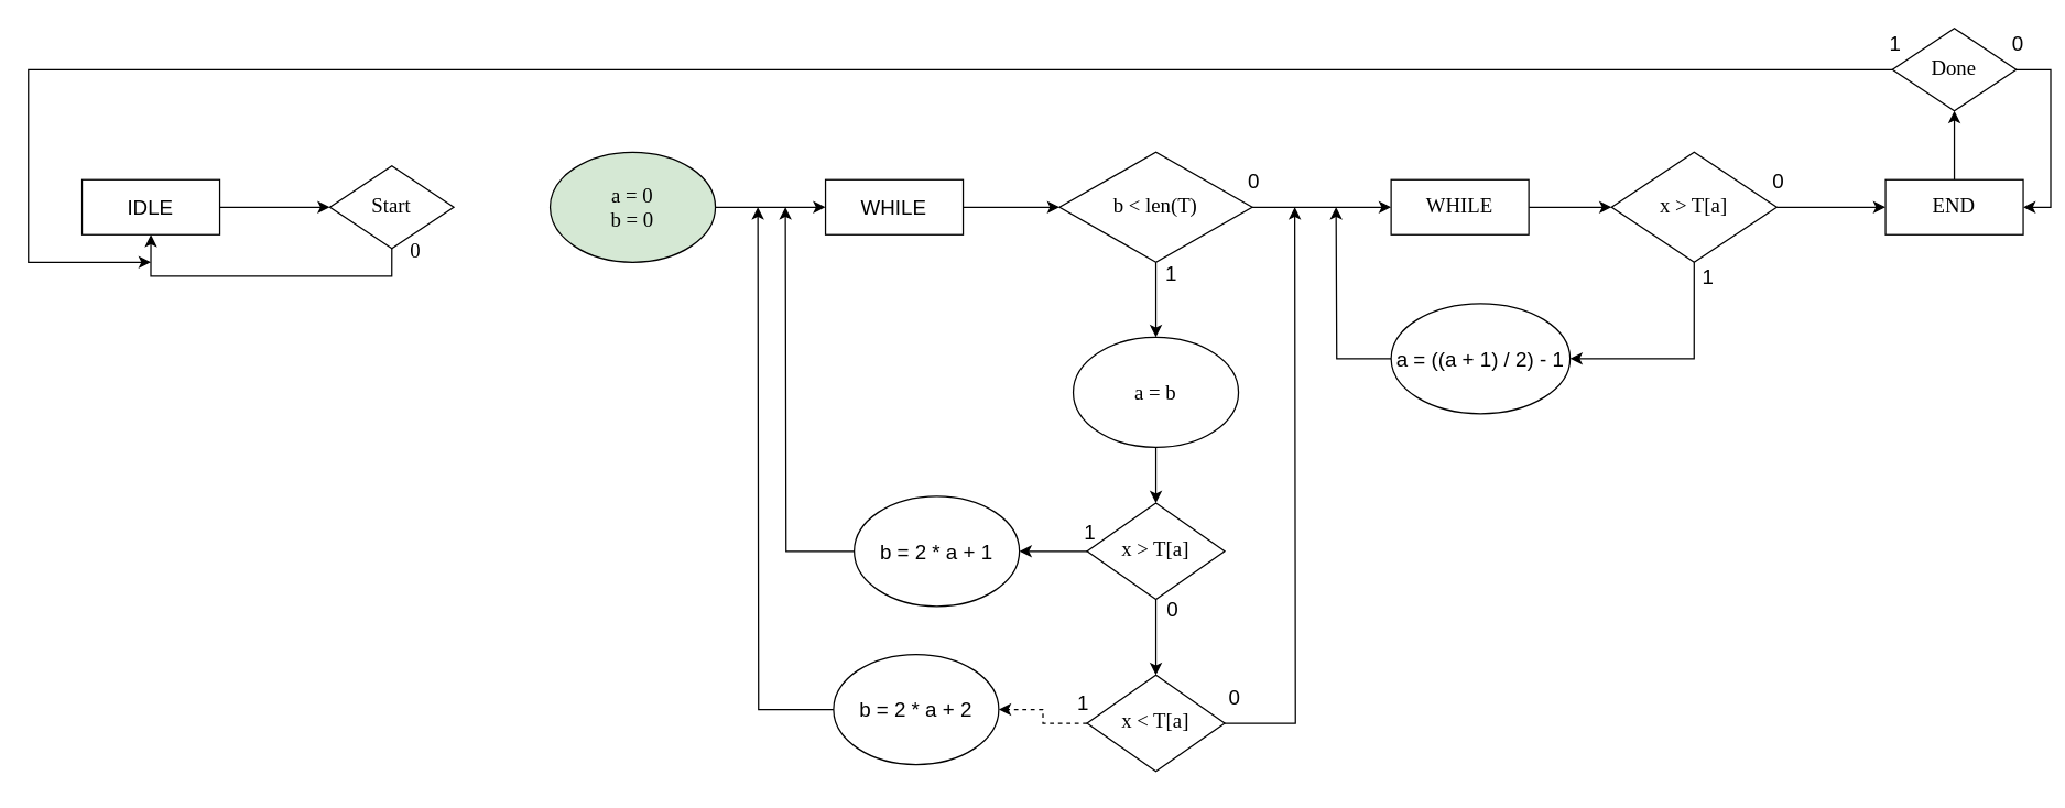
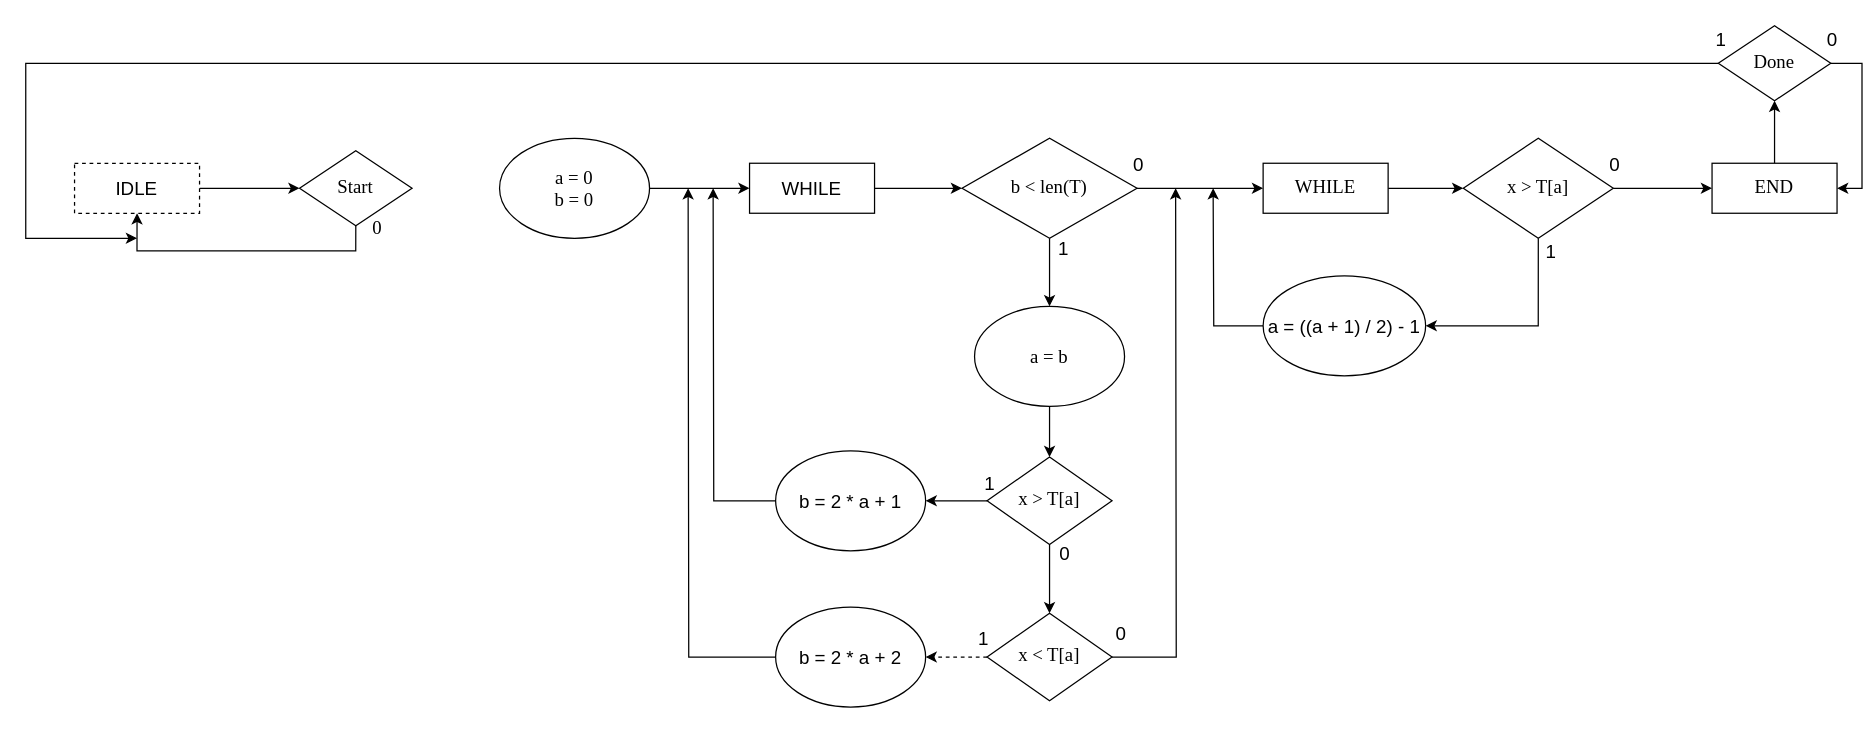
  <mxCell id="0" />
  <mxCell id="1" parent="0" />
  <mxCell id="2" style="edgeStyle=orthogonalEdgeStyle;rounded=0;orthogonalLoop=1;jettySize=auto;html=1;exitX=0.5;exitY=0;exitDx=0;exitDy=0;entryX=0.5;entryY=1;entryDx=0;entryDy=0;fontSize=15;fontFamily=Verdana;" parent="1" source="4" target="9" edge="1"><mxGeometry relative="1" as="geometry"><mxPoint x="109.14" y="170" as="targetPoint" /></mxGeometry></mxCell>
  <mxCell id="3" value="0" style="edgeLabel;html=1;align=center;verticalAlign=middle;resizable=0;points=[];fontSize=15;fontFamily=Verdana;" parent="2" vertex="1" connectable="0"><mxGeometry x="-0.081" y="1" relative="1" as="geometry"><mxPoint x="99" y="-21" as="offset" /></mxGeometry></mxCell>
  <mxCell id="4" value="Start" style="rhombus;whiteSpace=wrap;html=1;shadow=0;fontFamily=Verdana;fontSize=15;align=center;strokeWidth=1;spacing=6;spacingTop=-4;gradientColor=none;rounded=0;direction=west;" parent="1" vertex="1"><mxGeometry x="239.14" y="120" width="90" height="60" as="geometry" /></mxCell>
- <mxCell id="5" value="&lt;div style=&quot;font-size: 15px;&quot;&gt;a = 0&lt;/div&gt;&lt;div style=&quot;font-size: 15px;&quot;&gt;b = 0&lt;/div&gt;" style="ellipse;whiteSpace=wrap;html=1;fontSize=15;fontFamily=Verdana;fillColor=#d5e8d4;" parent="1" vertex="1"><mxGeometry x="399.14" y="109.999" width="120" height="80" as="geometry" /></mxCell>
+ <mxCell id="5" value="&lt;div style=&quot;font-size: 15px;&quot;&gt;a = 0&lt;/div&gt;&lt;div style=&quot;font-size: 15px;&quot;&gt;b = 0&lt;/div&gt;" style="ellipse;whiteSpace=wrap;html=1;fontSize=15;fontFamily=Verdana;" parent="1" vertex="1"><mxGeometry x="399.14" y="109.999" width="120" height="80" as="geometry" /></mxCell>
  <mxCell id="6" value="" style="edgeStyle=orthogonalEdgeStyle;rounded=0;orthogonalLoop=1;jettySize=auto;html=1;exitX=1;exitY=0.5;exitDx=0;exitDy=0;entryX=1;entryY=0.5;entryDx=0;entryDy=0;" parent="1" source="10" target="16" edge="1"><mxGeometry relative="1" as="geometry"><mxPoint x="709.14" y="150" as="sourcePoint" /><mxPoint x="809.14" y="150" as="targetPoint" /></mxGeometry></mxCell>
  <mxCell id="7" value="" style="edgeStyle=orthogonalEdgeStyle;rounded=0;orthogonalLoop=1;jettySize=auto;html=1;fontSize=15;fontFamily=Verdana;entryX=0;entryY=0.5;entryDx=0;entryDy=0;" parent="1" source="5" target="10" edge="1"><mxGeometry relative="1" as="geometry"><mxPoint x="589.14" y="149.999" as="targetPoint" /></mxGeometry></mxCell>
  <mxCell id="8" style="edgeStyle=orthogonalEdgeStyle;rounded=0;orthogonalLoop=1;jettySize=auto;html=1;exitX=1;exitY=0.5;exitDx=0;exitDy=0;entryX=1;entryY=0.5;entryDx=0;entryDy=0;fontFamily=Helvetica;fontSize=15;fontColor=default;" parent="1" source="9" target="4" edge="1"><mxGeometry relative="1" as="geometry" /></mxCell>
- <mxCell id="9" value="IDLE" style="rounded=0;whiteSpace=wrap;html=1;fontSize=15;" parent="1" vertex="1"><mxGeometry x="59.14" y="130" width="100" height="40" as="geometry" /></mxCell>
+ <mxCell id="9" value="IDLE" style="rounded=0;whiteSpace=wrap;html=1;fontSize=15;dashed=1;" parent="1" vertex="1"><mxGeometry x="59.14" y="130" width="100" height="40" as="geometry" /></mxCell>
  <mxCell id="10" value="WHILE" style="rounded=0;whiteSpace=wrap;html=1;fontSize=15;" parent="1" vertex="1"><mxGeometry x="599.14" y="130" width="100" height="40" as="geometry" /></mxCell>
  <mxCell id="11" style="edgeStyle=orthogonalEdgeStyle;rounded=0;orthogonalLoop=1;jettySize=auto;html=1;exitX=1;exitY=0.5;exitDx=0;exitDy=0;fontFamily=Helvetica;fontSize=15;fontColor=default;" parent="1" source="16" edge="1"><mxGeometry relative="1" as="geometry"><mxPoint x="768.666" y="150.105" as="targetPoint" /></mxGeometry></mxCell>
  <mxCell id="12" value="" style="edgeStyle=orthogonalEdgeStyle;rounded=0;orthogonalLoop=1;jettySize=auto;html=1;fontFamily=Helvetica;fontSize=15;fontColor=default;entryX=0;entryY=0.5;entryDx=0;entryDy=0;" parent="1" source="16" target="23" edge="1"><mxGeometry relative="1" as="geometry" /></mxCell>
  <mxCell id="13" value="0" style="edgeLabel;html=1;align=center;verticalAlign=middle;resizable=0;points=[];rounded=0;strokeColor=default;fontFamily=Helvetica;fontSize=15;fontColor=default;fillColor=default;" parent="12" vertex="1" connectable="0"><mxGeometry x="0.067" y="3" relative="1" as="geometry"><mxPoint x="-54" y="-17" as="offset" /></mxGeometry></mxCell>
  <mxCell id="14" style="edgeStyle=orthogonalEdgeStyle;rounded=0;orthogonalLoop=1;jettySize=auto;html=1;exitX=0.5;exitY=0;exitDx=0;exitDy=0;fontFamily=Helvetica;fontSize=15;fontColor=default;entryX=0.5;entryY=0;entryDx=0;entryDy=0;" parent="1" source="16" target="48" edge="1"><mxGeometry relative="1" as="geometry"><mxPoint x="839" y="220" as="targetPoint" /></mxGeometry></mxCell>
  <mxCell id="15" value="1" style="edgeLabel;html=1;align=center;verticalAlign=middle;resizable=0;points=[];rounded=0;strokeColor=default;fontFamily=Helvetica;fontSize=15;fontColor=default;fillColor=default;" parent="14" vertex="1" connectable="0"><mxGeometry x="-0.141" relative="1" as="geometry"><mxPoint x="10" y="-16" as="offset" /></mxGeometry></mxCell>
  <mxCell id="16" value="b &amp;lt; len(T)" style="rhombus;whiteSpace=wrap;html=1;shadow=0;fontFamily=Verdana;fontSize=15;align=center;strokeWidth=1;spacing=6;spacingTop=-4;gradientColor=none;rounded=0;direction=west;" parent="1" vertex="1"><mxGeometry x="769.14" y="110" width="140" height="80" as="geometry" /></mxCell>
  <mxCell id="17" style="edgeStyle=orthogonalEdgeStyle;rounded=0;orthogonalLoop=1;jettySize=auto;html=1;exitX=0.5;exitY=0;exitDx=0;exitDy=0;entryX=1;entryY=0.5;entryDx=0;entryDy=0;fontFamily=Helvetica;fontSize=15;fontColor=default;" parent="1" source="21" target="37" edge="1"><mxGeometry relative="1" as="geometry" /></mxCell>
  <mxCell id="18" value="1" style="edgeLabel;html=1;align=center;verticalAlign=middle;resizable=0;points=[];rounded=0;strokeColor=default;fontFamily=Helvetica;fontSize=15;fontColor=default;fillColor=default;" parent="17" vertex="1" connectable="0"><mxGeometry x="-0.671" y="-1" relative="1" as="geometry"><mxPoint x="10" y="-16" as="offset" /></mxGeometry></mxCell>
  <mxCell id="19" style="edgeStyle=orthogonalEdgeStyle;rounded=0;orthogonalLoop=1;jettySize=auto;html=1;exitX=0;exitY=0.5;exitDx=0;exitDy=0;entryX=0;entryY=0.5;entryDx=0;entryDy=0;fontFamily=Helvetica;fontSize=15;fontColor=default;" parent="1" source="21" target="39" edge="1"><mxGeometry relative="1" as="geometry" /></mxCell>
  <mxCell id="20" value="0" style="edgeLabel;html=1;align=center;verticalAlign=middle;resizable=0;points=[];rounded=0;strokeColor=default;fontFamily=Helvetica;fontSize=15;fontColor=default;fillColor=default;" parent="19" vertex="1" connectable="0"><mxGeometry x="0.193" y="-1" relative="1" as="geometry"><mxPoint x="-47" y="-21" as="offset" /></mxGeometry></mxCell>
  <mxCell id="21" value="x &amp;gt; T[a]" style="rhombus;whiteSpace=wrap;html=1;shadow=0;fontFamily=Verdana;fontSize=15;align=center;strokeWidth=1;spacing=6;spacingTop=-4;gradientColor=none;rounded=0;direction=west;" parent="1" vertex="1"><mxGeometry x="1170.14" y="110" width="120" height="80" as="geometry" /></mxCell>
  <mxCell id="22" style="edgeStyle=orthogonalEdgeStyle;rounded=0;orthogonalLoop=1;jettySize=auto;html=1;exitX=1;exitY=0.5;exitDx=0;exitDy=0;entryX=1;entryY=0.5;entryDx=0;entryDy=0;fontFamily=Helvetica;fontSize=15;fontColor=default;" parent="1" source="23" target="21" edge="1"><mxGeometry relative="1" as="geometry" /></mxCell>
  <mxCell id="23" value="WHILE" style="whiteSpace=wrap;html=1;fontSize=15;fontFamily=Verdana;shadow=0;strokeWidth=1;spacing=6;spacingTop=-4;gradientColor=none;rounded=0;" parent="1" vertex="1"><mxGeometry x="1010" y="130" width="100" height="40" as="geometry" /></mxCell>
  <mxCell id="24" style="edgeStyle=orthogonalEdgeStyle;rounded=0;orthogonalLoop=1;jettySize=auto;html=1;exitX=0;exitY=0.5;exitDx=0;exitDy=0;fontFamily=Helvetica;fontSize=15;fontColor=default;entryX=1;entryY=0.5;entryDx=0;entryDy=0;" parent="1" source="28" target="33" edge="1"><mxGeometry relative="1" as="geometry"><mxPoint x="770" y="400" as="targetPoint" /></mxGeometry></mxCell>
  <mxCell id="25" value="1" style="edgeLabel;html=1;align=center;verticalAlign=middle;resizable=0;points=[];rounded=0;strokeColor=default;fontFamily=Helvetica;fontSize=15;fontColor=default;fillColor=default;" parent="24" vertex="1" connectable="0"><mxGeometry x="-0.056" y="-3" relative="1" as="geometry"><mxPoint x="24" y="-12" as="offset" /></mxGeometry></mxCell>
  <mxCell id="26" style="edgeStyle=orthogonalEdgeStyle;rounded=0;orthogonalLoop=1;jettySize=auto;html=1;exitX=0.5;exitY=1;exitDx=0;exitDy=0;fontFamily=Helvetica;fontSize=15;fontColor=default;entryX=0.5;entryY=0;entryDx=0;entryDy=0;" parent="1" source="28" target="31" edge="1"><mxGeometry relative="1" as="geometry"><mxPoint x="839" y="470" as="targetPoint" /></mxGeometry></mxCell>
  <mxCell id="27" value="0" style="edgeLabel;html=1;align=center;verticalAlign=middle;resizable=0;points=[];rounded=0;strokeColor=default;fontFamily=Helvetica;fontSize=15;fontColor=default;fillColor=default;direction=west;" parent="26" vertex="1" connectable="0"><mxGeometry x="-0.179" y="5" relative="1" as="geometry"><mxPoint x="6" y="-17" as="offset" /></mxGeometry></mxCell>
  <mxCell id="28" value="x &amp;gt; T[a]" style="rhombus;whiteSpace=wrap;html=1;fontSize=15;fontFamily=Verdana;shadow=0;strokeWidth=1;spacing=6;spacingTop=-4;gradientColor=none;rounded=0;" parent="1" vertex="1"><mxGeometry x="789.14" y="365" width="100" height="70" as="geometry" /></mxCell>
  <mxCell id="29" value="" style="edgeStyle=orthogonalEdgeStyle;rounded=0;orthogonalLoop=1;jettySize=auto;html=1;dashed=1;" parent="1" source="31" target="35" edge="1"><mxGeometry relative="1" as="geometry" /></mxCell>
  <mxCell id="30" style="edgeStyle=orthogonalEdgeStyle;rounded=0;orthogonalLoop=1;jettySize=auto;html=1;exitX=1;exitY=0.5;exitDx=0;exitDy=0;" parent="1" source="31" edge="1"><mxGeometry relative="1" as="geometry"><mxPoint x="940" y="150" as="targetPoint" /></mxGeometry></mxCell>
  <mxCell id="31" value="x &amp;lt; T[a]" style="rhombus;whiteSpace=wrap;html=1;fontSize=15;fontFamily=Verdana;shadow=0;strokeWidth=1;spacing=6;spacingTop=-4;gradientColor=none;rounded=0;" parent="1" vertex="1"><mxGeometry x="789.14" y="490" width="100" height="70" as="geometry" /></mxCell>
  <mxCell id="32" style="edgeStyle=orthogonalEdgeStyle;rounded=0;orthogonalLoop=1;jettySize=auto;html=1;exitX=0;exitY=0.5;exitDx=0;exitDy=0;" parent="1" source="33" edge="1"><mxGeometry relative="1" as="geometry"><mxPoint x="570" y="150" as="targetPoint" /></mxGeometry></mxCell>
  <mxCell id="33" value="b = 2 * a + 1" style="ellipse;whiteSpace=wrap;html=1;rounded=0;strokeColor=default;align=center;verticalAlign=middle;fontFamily=Helvetica;fontSize=15;fontColor=default;fillColor=default;" parent="1" vertex="1"><mxGeometry x="620" y="360" width="120" height="80" as="geometry" /></mxCell>
  <mxCell id="34" style="edgeStyle=orthogonalEdgeStyle;rounded=0;orthogonalLoop=1;jettySize=auto;html=1;exitX=0;exitY=0.5;exitDx=0;exitDy=0;fontFamily=Helvetica;fontSize=15;fontColor=default;" parent="1" source="35" edge="1"><mxGeometry relative="1" as="geometry"><mxPoint x="550" y="150" as="targetPoint" /></mxGeometry></mxCell>
- <mxCell id="35" value="b = 2 * a + 2" style="ellipse;whiteSpace=wrap;html=1;rounded=0;strokeColor=default;align=center;verticalAlign=middle;fontFamily=Helvetica;fontSize=15;fontColor=default;fillColor=default;" parent="1" vertex="1"><mxGeometry x="605" y="475" width="120" height="80" as="geometry" /></mxCell>
+ <mxCell id="35" value="b = 2 * a + 2" style="ellipse;whiteSpace=wrap;html=1;rounded=0;strokeColor=default;align=center;verticalAlign=middle;fontFamily=Helvetica;fontSize=15;fontColor=default;fillColor=default;" parent="1" vertex="1"><mxGeometry x="620" y="485" width="120" height="80" as="geometry" /></mxCell>
  <mxCell id="36" style="edgeStyle=orthogonalEdgeStyle;rounded=0;orthogonalLoop=1;jettySize=auto;html=1;exitX=0;exitY=0.5;exitDx=0;exitDy=0;" parent="1" source="37" edge="1"><mxGeometry relative="1" as="geometry"><mxPoint x="970" y="150" as="targetPoint" /></mxGeometry></mxCell>
  <mxCell id="37" value="a = ((a + 1) / 2) -&lt;span style=&quot;background-color: initial;&quot;&gt;&amp;nbsp;1&lt;/span&gt;" style="ellipse;whiteSpace=wrap;html=1;rounded=0;strokeColor=default;align=center;verticalAlign=middle;fontFamily=Helvetica;fontSize=15;fontColor=default;fillColor=default;" parent="1" vertex="1"><mxGeometry x="1010" y="220" width="130" height="80" as="geometry" /></mxCell>
  <mxCell id="38" style="edgeStyle=orthogonalEdgeStyle;rounded=0;orthogonalLoop=1;jettySize=auto;html=1;exitX=0.5;exitY=0;exitDx=0;exitDy=0;entryX=0.5;entryY=0;entryDx=0;entryDy=0;fontFamily=Helvetica;fontSize=15;fontColor=default;" parent="1" source="39" target="44" edge="1"><mxGeometry relative="1" as="geometry" /></mxCell>
  <mxCell id="39" value="END" style="whiteSpace=wrap;html=1;fontSize=15;fontFamily=Verdana;shadow=0;strokeWidth=1;spacing=6;spacingTop=-4;gradientColor=none;rounded=0;" parent="1" vertex="1"><mxGeometry x="1369.14" y="130" width="100" height="40" as="geometry" /></mxCell>
  <mxCell id="40" style="edgeStyle=orthogonalEdgeStyle;rounded=0;orthogonalLoop=1;jettySize=auto;html=1;exitX=0;exitY=0.5;exitDx=0;exitDy=0;entryX=1;entryY=0.5;entryDx=0;entryDy=0;fontFamily=Helvetica;fontSize=15;fontColor=default;" parent="1" source="44" target="39" edge="1"><mxGeometry relative="1" as="geometry" /></mxCell>
  <mxCell id="41" value="0" style="edgeLabel;html=1;align=center;verticalAlign=middle;resizable=0;points=[];rounded=0;strokeColor=default;fontFamily=Helvetica;fontSize=15;fontColor=default;fillColor=default;" parent="40" vertex="1" connectable="0"><mxGeometry x="-0.066" y="-1" relative="1" as="geometry"><mxPoint x="-24" y="-63" as="offset" /></mxGeometry></mxCell>
  <mxCell id="42" style="edgeStyle=orthogonalEdgeStyle;rounded=0;orthogonalLoop=1;jettySize=auto;html=1;exitX=1;exitY=0.5;exitDx=0;exitDy=0;fontFamily=Helvetica;fontSize=15;fontColor=default;" parent="1" source="44" edge="1"><mxGeometry relative="1" as="geometry"><mxPoint x="109.14" y="190" as="targetPoint" /><Array as="points"><mxPoint x="20.14" y="50" /><mxPoint x="20.14" y="190" /></Array></mxGeometry></mxCell>
  <mxCell id="43" value="1" style="edgeLabel;html=1;align=center;verticalAlign=middle;resizable=0;points=[];rounded=0;strokeColor=default;fontFamily=Helvetica;fontSize=15;fontColor=default;fillColor=default;" parent="42" vertex="1" connectable="0"><mxGeometry x="-0.076" y="3" relative="1" as="geometry"><mxPoint x="732" y="-23" as="offset" /></mxGeometry></mxCell>
  <mxCell id="44" value="Done" style="rhombus;whiteSpace=wrap;html=1;shadow=0;fontFamily=Verdana;fontSize=15;align=center;strokeWidth=1;spacing=6;spacingTop=-4;gradientColor=none;rounded=0;direction=west;" parent="1" vertex="1"><mxGeometry x="1374.14" y="20" width="90" height="60" as="geometry" /></mxCell>
  <mxCell id="45" value="1" style="edgeLabel;html=1;align=center;verticalAlign=middle;resizable=0;points=[];rounded=0;strokeColor=default;fontFamily=Helvetica;fontSize=15;fontColor=default;fillColor=default;" parent="1" vertex="1" connectable="0"><mxGeometry x="790.001" y="385" as="geometry"><mxPoint x="-5" y="124" as="offset" /></mxGeometry></mxCell>
  <mxCell id="46" value="0" style="edgeLabel;html=1;align=center;verticalAlign=middle;resizable=0;points=[];rounded=0;strokeColor=default;fontFamily=Helvetica;fontSize=15;fontColor=default;fillColor=default;direction=west;" parent="1" vertex="1" connectable="0"><mxGeometry x="860.14" y="450.003" as="geometry"><mxPoint x="35" y="55" as="offset" /></mxGeometry></mxCell>
  <mxCell id="47" style="edgeStyle=orthogonalEdgeStyle;rounded=0;orthogonalLoop=1;jettySize=auto;html=1;exitX=0.5;exitY=1;exitDx=0;exitDy=0;entryX=0.5;entryY=0;entryDx=0;entryDy=0;" parent="1" source="48" target="28" edge="1"><mxGeometry relative="1" as="geometry" /></mxCell>
  <mxCell id="48" value="&lt;div style=&quot;font-size: 15px;&quot;&gt;a = b&lt;/div&gt;" style="ellipse;whiteSpace=wrap;html=1;fontSize=15;fontFamily=Verdana;" parent="1" vertex="1"><mxGeometry x="779.14" y="244.499" width="120" height="80" as="geometry" /></mxCell>
